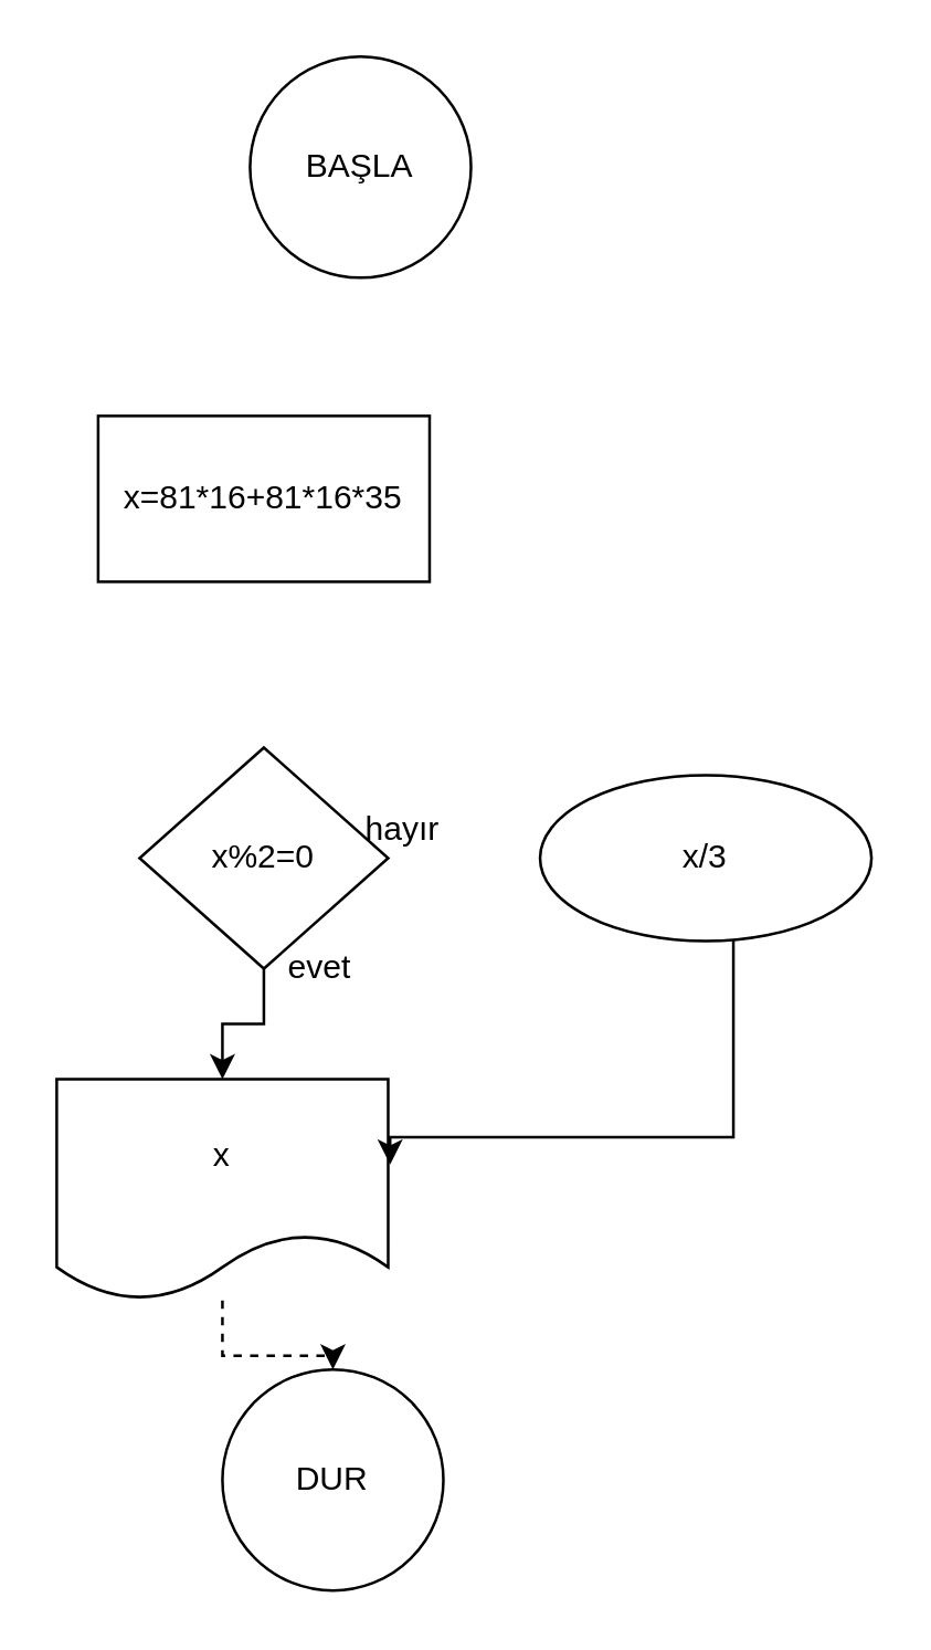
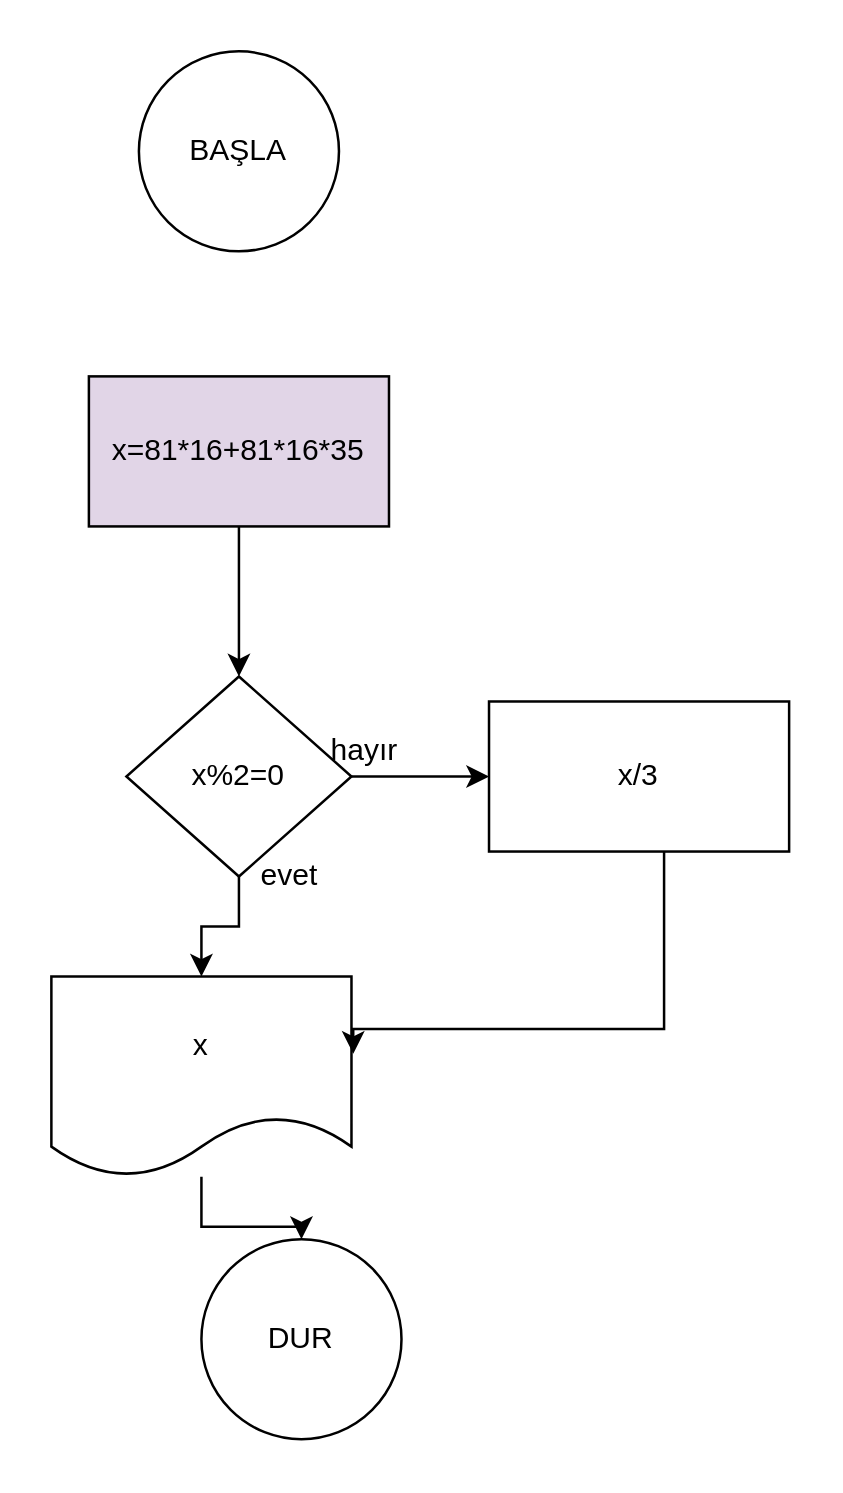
  <mxCell id="0" />
  <mxCell id="1" parent="0" />
- <mxCell id="3" value="x=81*16+81*16*35" style="rounded=0;whiteSpace=wrap;html=1;" vertex="1" parent="1"><mxGeometry x="35" y="150" width="120" height="60" as="geometry" /></mxCell>
+ <mxCell id="2" value="" style="edgeStyle=orthogonalEdgeStyle;rounded=0;orthogonalLoop=1;jettySize=auto;html=1;" edge="1" parent="1" source="3" target="8"><mxGeometry relative="1" as="geometry" /></mxCell>
+ <mxCell id="3" value="x=81*16+81*16*35" style="rounded=0;whiteSpace=wrap;html=1;fillColor=#e1d5e7;" vertex="1" parent="1"><mxGeometry x="35" y="150" width="120" height="60" as="geometry" /></mxCell>
  <mxCell id="4" value="DUR" style="ellipse;whiteSpace=wrap;html=1;aspect=fixed;" vertex="1" parent="1"><mxGeometry x="80" y="495" width="80" height="80" as="geometry" /></mxCell>
- <mxCell id="5" value="BAŞLA" style="ellipse;whiteSpace=wrap;html=1;aspect=fixed;" vertex="1" parent="1"><mxGeometry x="90" y="20" width="80" height="80" as="geometry" /></mxCell>
+ <mxCell id="5" value="BAŞLA" style="ellipse;whiteSpace=wrap;html=1;aspect=fixed;" vertex="1" parent="1"><mxGeometry x="55" y="20" width="80" height="80" as="geometry" /></mxCell>
  <mxCell id="6" value="" style="edgeStyle=orthogonalEdgeStyle;rounded=0;orthogonalLoop=1;jettySize=auto;html=1;" edge="1" parent="1" source="8" target="10"><mxGeometry relative="1" as="geometry" /></mxCell>
+ <mxCell id="7" value="" style="edgeStyle=orthogonalEdgeStyle;rounded=0;orthogonalLoop=1;jettySize=auto;html=1;" edge="1" parent="1" source="8" target="12"><mxGeometry relative="1" as="geometry" /></mxCell>
  <mxCell id="8" value="x%2=0" style="rhombus;whiteSpace=wrap;html=1;" vertex="1" parent="1"><mxGeometry x="50" y="270" width="90" height="80" as="geometry" /></mxCell>
- <mxCell id="9" value="" style="edgeStyle=orthogonalEdgeStyle;rounded=0;orthogonalLoop=1;jettySize=auto;html=1;dashed=1;" edge="1" parent="1" source="10" target="4"><mxGeometry relative="1" as="geometry" /></mxCell>
+ <mxCell id="9" value="" style="edgeStyle=orthogonalEdgeStyle;rounded=0;orthogonalLoop=1;jettySize=auto;html=1;" edge="1" parent="1" source="10" target="4"><mxGeometry relative="1" as="geometry" /></mxCell>
  <mxCell id="10" value="x" style="shape=document;whiteSpace=wrap;html=1;boundedLbl=1;" vertex="1" parent="1"><mxGeometry x="20" y="390" width="120" height="80" as="geometry" /></mxCell>
  <mxCell id="11" style="edgeStyle=orthogonalEdgeStyle;rounded=0;orthogonalLoop=1;jettySize=auto;html=1;entryX=1.006;entryY=0.386;entryDx=0;entryDy=0;entryPerimeter=0;" edge="1" parent="1" source="12" target="10"><mxGeometry relative="1" as="geometry"><Array as="points"><mxPoint x="265" y="411" /></Array></mxGeometry></mxCell>
- <mxCell id="12" value="x/3" style="ellipse;whiteSpace=wrap;html=1;" vertex="1" parent="1"><mxGeometry x="195" y="280" width="120" height="60" as="geometry" /></mxCell>
+ <mxCell id="12" value="x/3" style="whiteSpace=wrap;html=1;" vertex="1" parent="1"><mxGeometry x="195" y="280" width="120" height="60" as="geometry" /></mxCell>
  <mxCell id="13" value="evet" style="text;html=1;align=center;verticalAlign=middle;resizable=0;points=[];autosize=1;strokeColor=none;" vertex="1" parent="1"><mxGeometry x="95" y="340" width="40" height="20" as="geometry" /></mxCell>
  <mxCell id="14" value="hayır" style="text;html=1;align=center;verticalAlign=middle;resizable=0;points=[];autosize=1;strokeColor=none;" vertex="1" parent="1"><mxGeometry x="125" y="290" width="40" height="20" as="geometry" /></mxCell>
